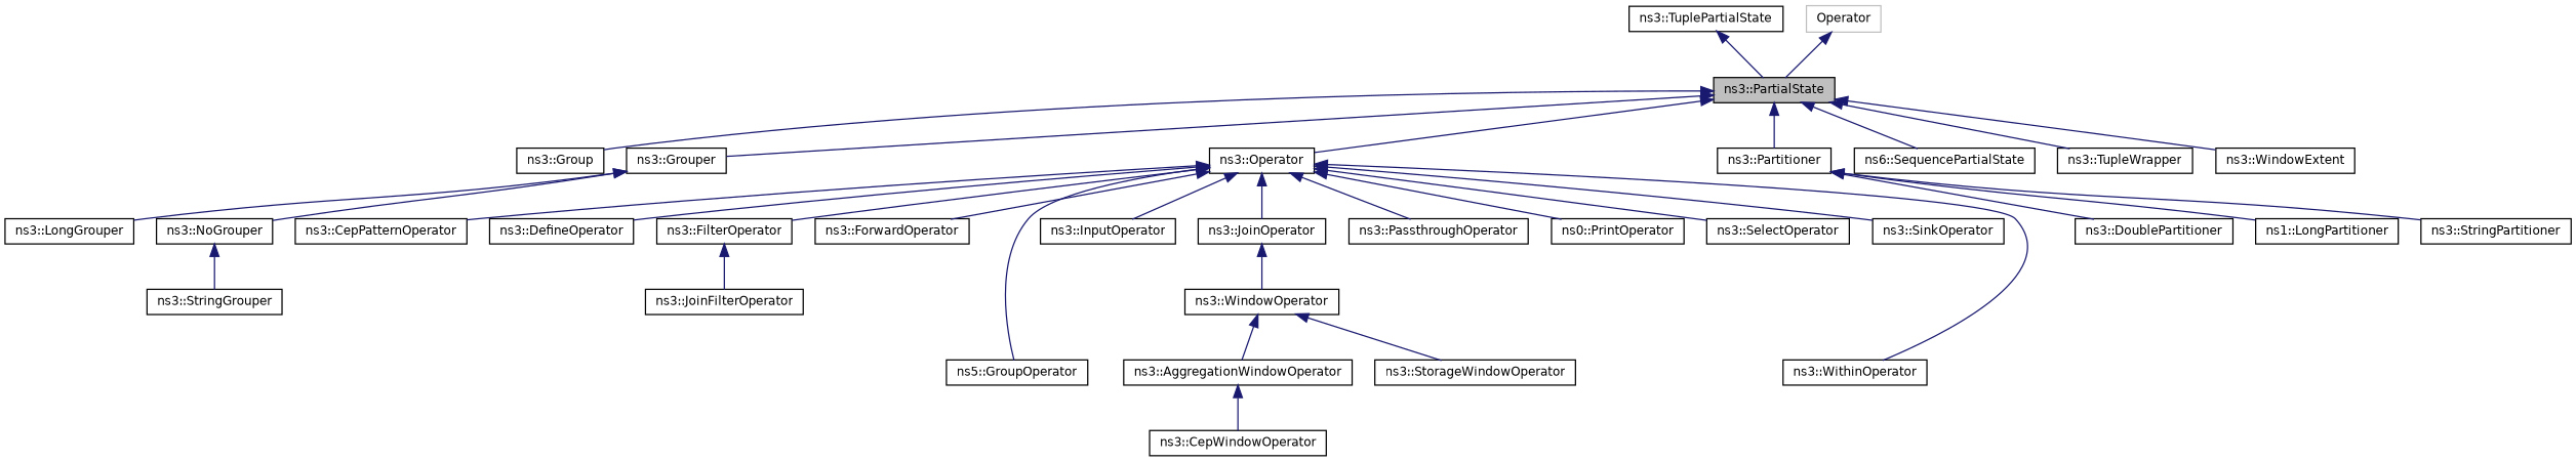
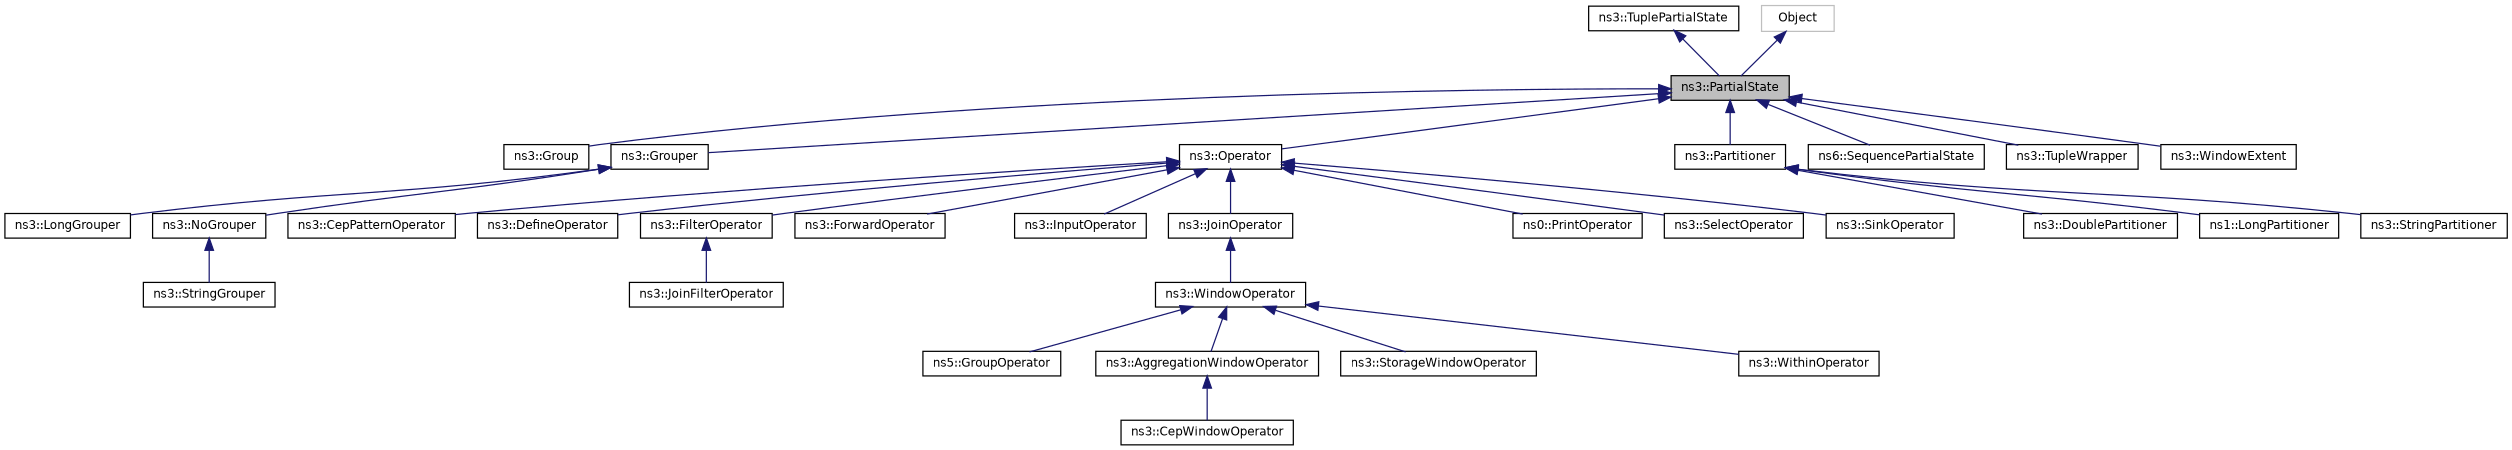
  digraph {
    rankdir=TB
    node [color=black fillcolor=white fontname=Helvetica fontsize=10 shape=record style=filled]
    edge [color=midnightblue dir=back fontname=Helvetica fontsize=10 labelfontname=Helvetica labelfontsize=10 style=solid]
    n1 [fillcolor=grey75 fontcolor=black height=0.2 label="ns3::PartialState" width=0.4]
    n2 [height=0.2 label="ns3::Group" width=0.4]
    n3 [height=0.2 label="ns3::Grouper" width=0.4]
    n4 [height=0.2 label="ns3::Operator" width=0.4]
    n5 [height=0.2 label="ns3::Partitioner" width=0.4]
    n6 [height=0.2 label="ns6::SequencePartialState" width=0.4]
    n7 [height=0.2 label="ns3::TupleWrapper" width=0.4]
    n8 [height=0.2 label="ns3::WindowExtent" width=0.4]
    n9 [height=0.2 label="ns3::LongGrouper" width=0.4]
    n10 [height=0.2 label="ns3::NoGrouper" width=0.4]
    n11 [height=0.2 label="ns3::CepPatternOperator" width=0.4]
    n12 [height=0.2 label="ns3::DefineOperator" width=0.4]
    n13 [height=0.2 label="ns3::FilterOperator" width=0.4]
    n14 [height=0.2 label="ns3::ForwardOperator" width=0.4]
    n15 [height=0.2 label="ns5::GroupOperator" width=0.4]
    n16 [height=0.2 label="ns3::InputOperator" width=0.4]
    n17 [height=0.2 label="ns3::JoinOperator" width=0.4]
-   n18 [height=0.2 label="ns3::PassthroughOperator" width=0.4]
    n19 [height=0.2 label="ns0::PrintOperator" width=0.4]
    n20 [height=0.2 label="ns3::SelectOperator" width=0.4]
    n21 [height=0.2 label="ns3::SinkOperator" width=0.4]
    n22 [height=0.2 label="ns3::WithinOperator" width=0.4]
    n23 [height=0.2 label="ns3::DoublePartitioner" width=0.4]
    n24 [height=0.2 label="ns1::LongPartitioner" width=0.4]
    n25 [height=0.2 label="ns3::StringPartitioner" width=0.4]
    n26 [height=0.2 label="ns3::TuplePartialState" width=0.4]
-   n27 [color=grey75 height=0.2 label=Operator width=0.4]
+   n27 [color=grey75 height=0.2 label=Object width=0.4]
    n28 [height=0.2 label="ns3::StringGrouper" width=0.4]
    n29 [height=0.2 label="ns3::JoinFilterOperator" width=0.4]
    n30 [height=0.2 label="ns3::WindowOperator" width=0.4]
    n31 [height=0.2 label="ns3::AggregationWindowOperator" width=0.4]
    n32 [height=0.2 label="ns3::StorageWindowOperator" width=0.4]
    n33 [height=0.2 label="ns3::CepWindowOperator" width=0.4]
    n1 -> n2
    n1 -> n3
    n1 -> n4
    n1 -> n5
    n1 -> n6
    n1 -> n7
    n1 -> n8
    n3 -> n9
    n3 -> n10
    n4 -> n11
    n4 -> n12
    n4 -> n13
    n4 -> n14
-   n4 -> n15
+   n30 -> n15
    n4 -> n16
    n4 -> n17
-   n4 -> n18
    n4 -> n19
    n4 -> n20
    n4 -> n21
-   n4 -> n22
+   n30 -> n22
    n5 -> n23
    n5 -> n24
    n5 -> n25
    n10 -> n28
    n13 -> n29
    n17 -> n30
    n26 -> n1
    n27 -> n1
    n30 -> n31
    n30 -> n32
    n31 -> n33
  }
